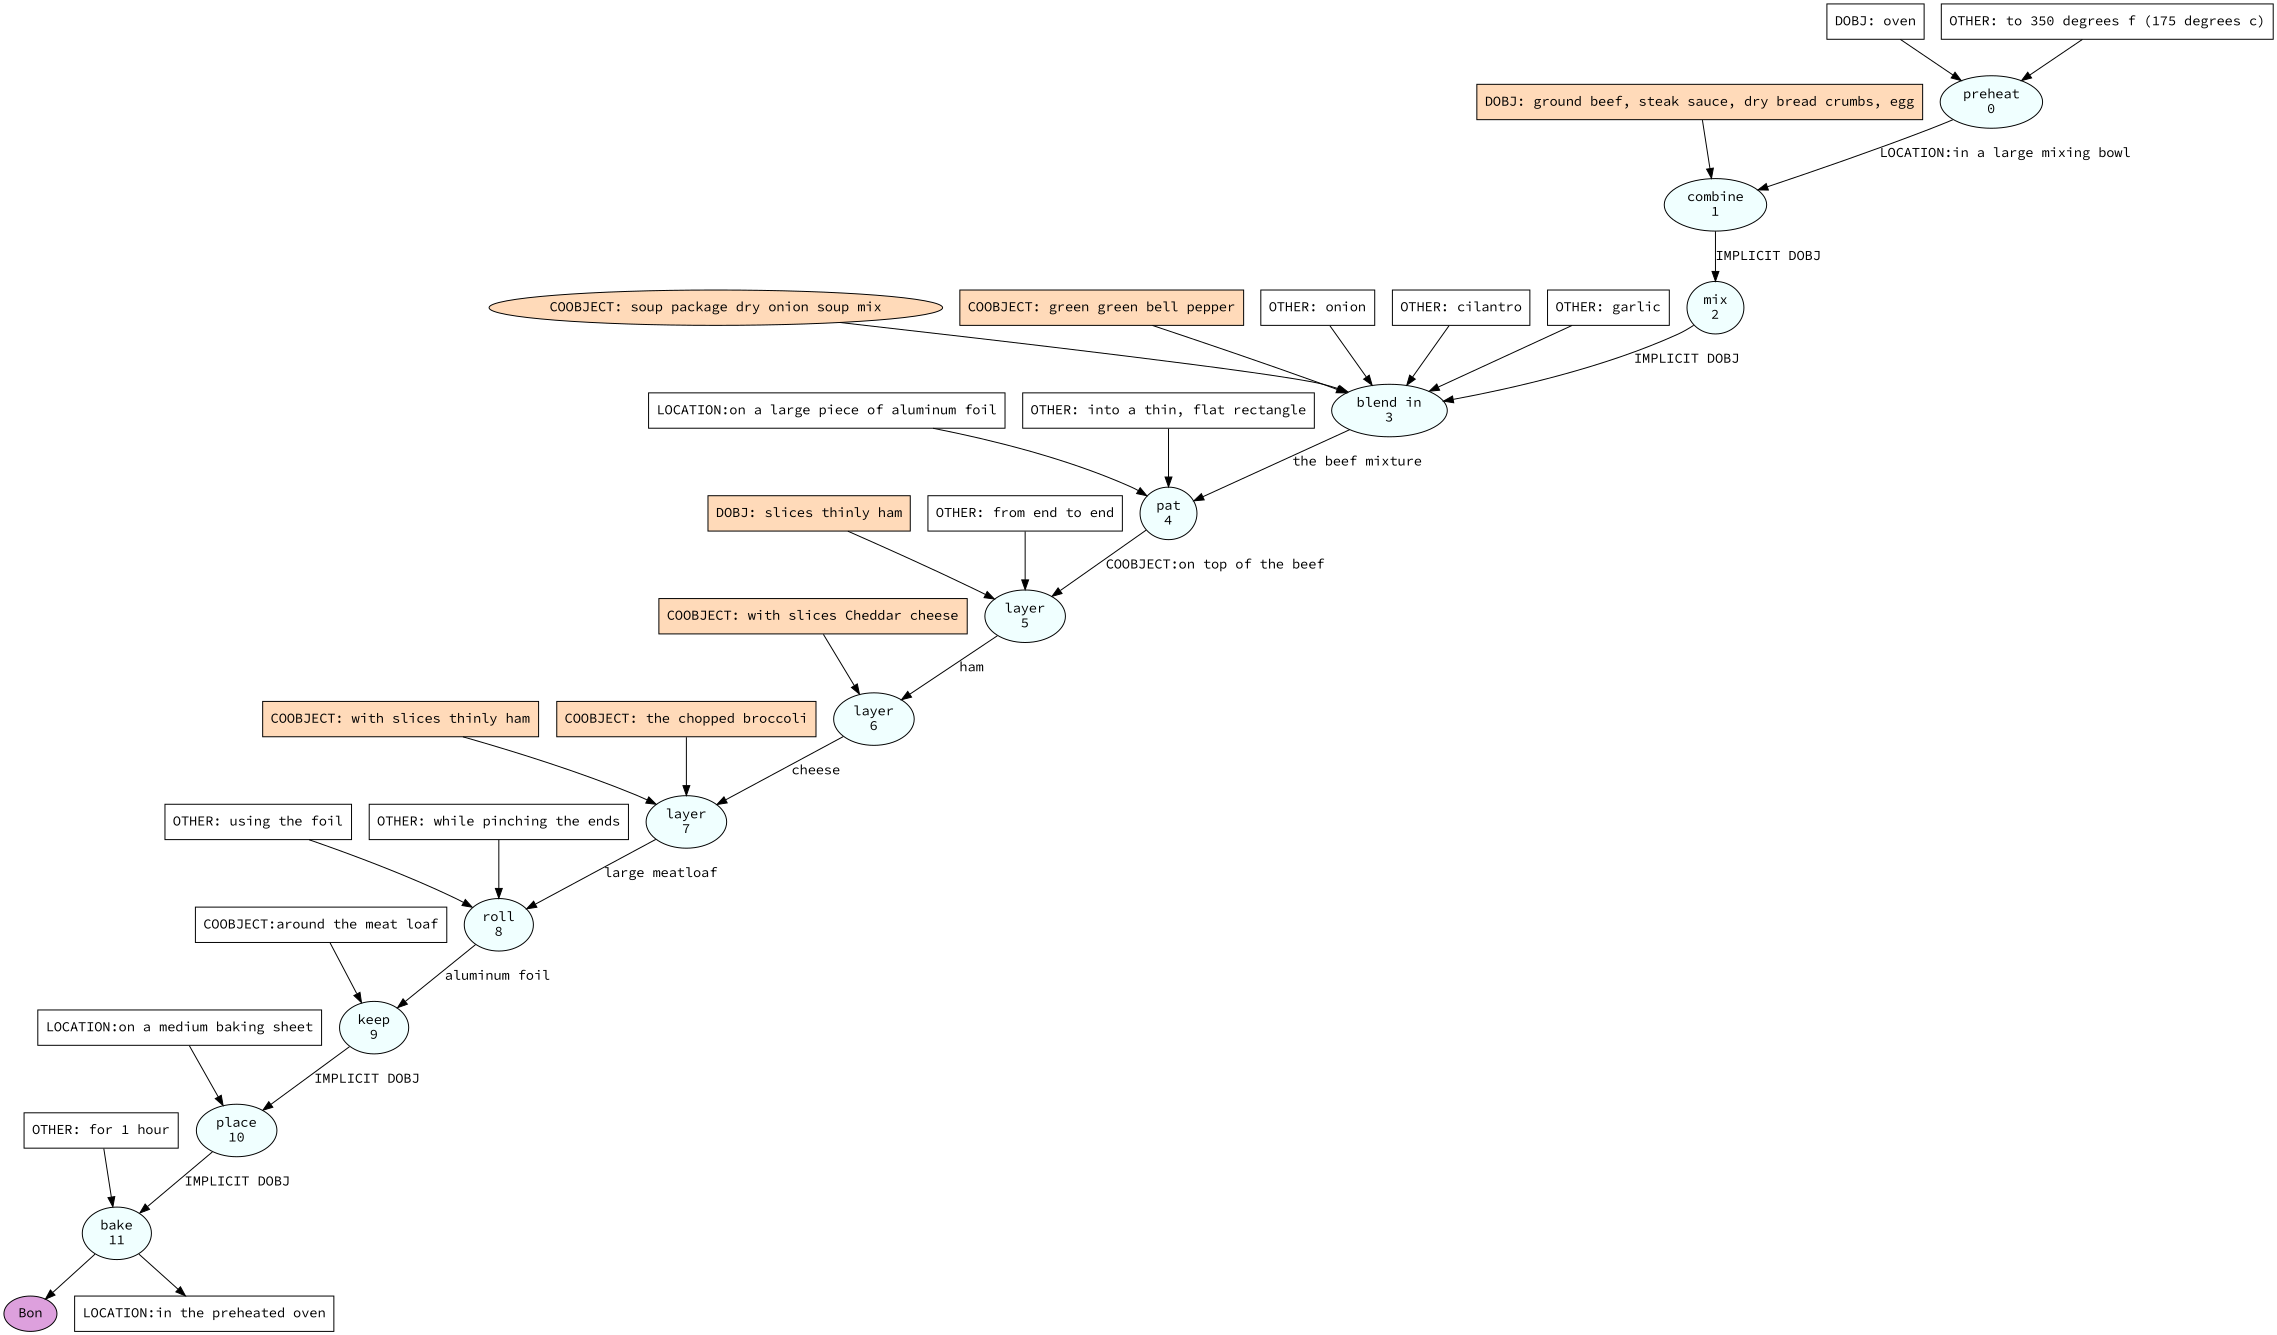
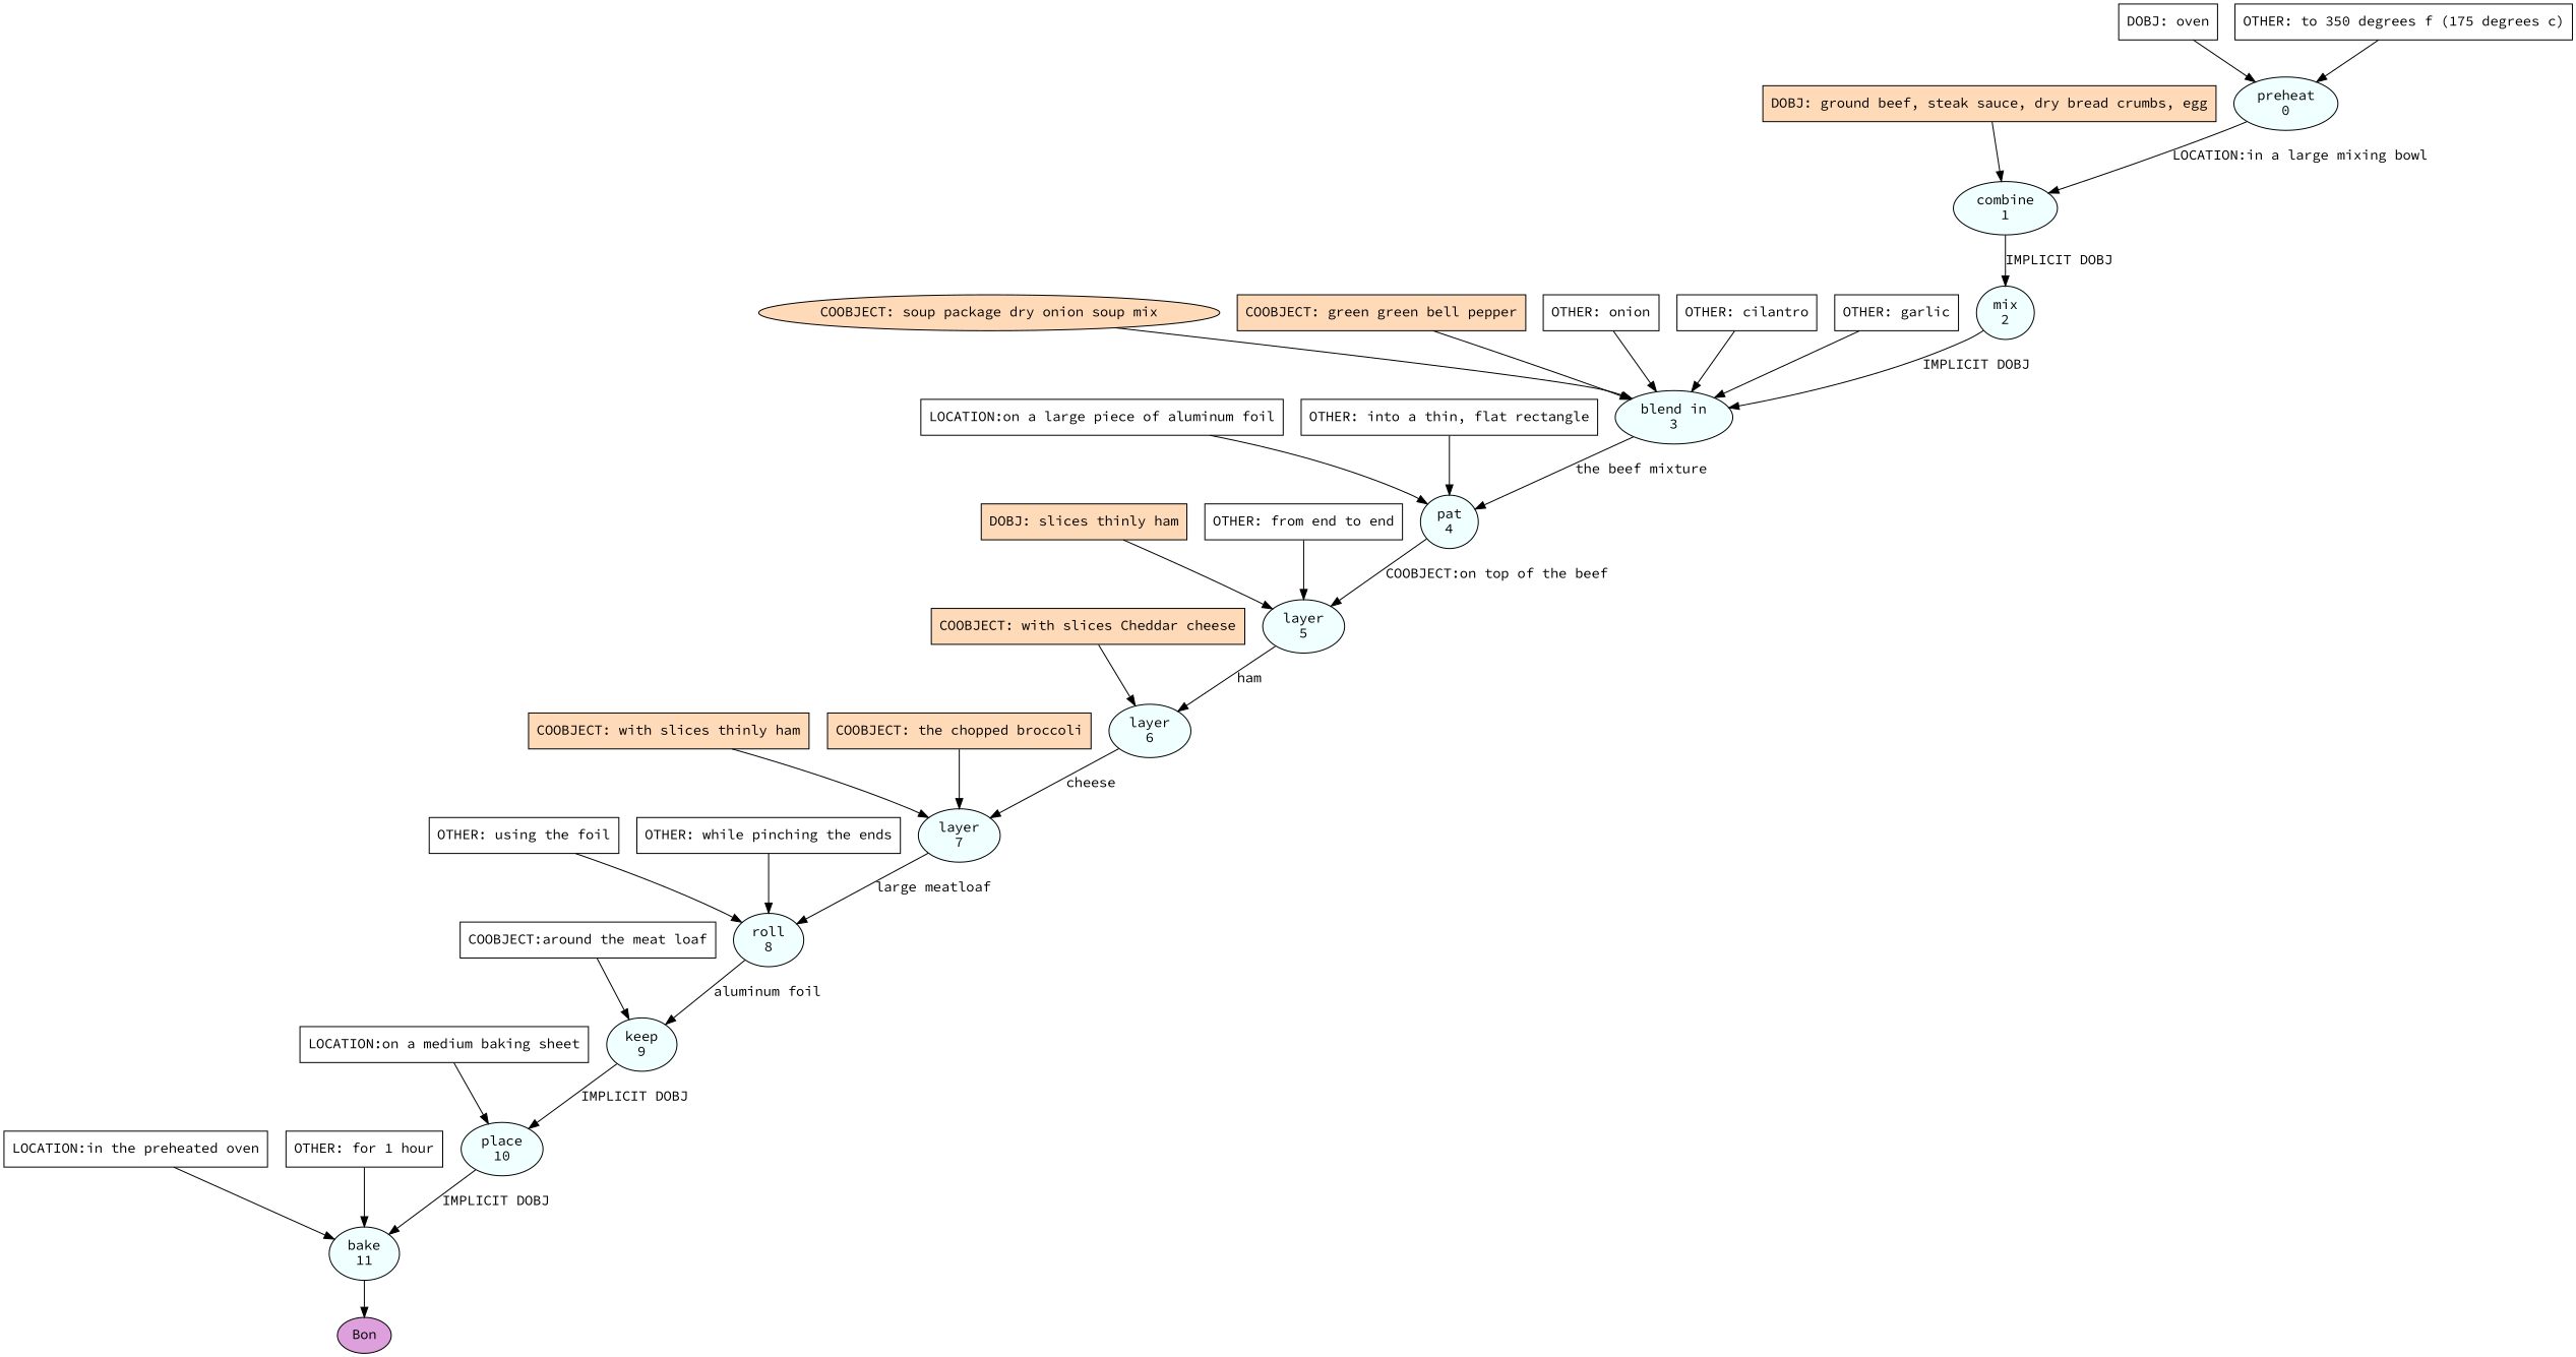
  digraph {
    fontname="Source Code Pro"
    node [fillcolor=white fontname="Source Code Pro" shape=box style=filled]
    edge [fontname="Source Code Pro"]
    n1 [fillcolor=azure label="preheat\n0" shape=oval]
    n2 [fillcolor=azure label="combine\n1" shape=oval]
    n3 [fillcolor=azure label="mix\n2" shape=oval]
    n4 [fillcolor=azure label="blend in\n3" shape=oval]
    n5 [fillcolor=azure label="pat\n4" shape=oval]
    n6 [fillcolor=azure label="layer\n5" shape=oval]
    n7 [fillcolor=azure label="layer\n6" shape=oval]
    n8 [fillcolor=azure label="layer\n7" shape=oval]
    n9 [fillcolor=azure label="roll\n8" shape=oval]
    n10 [fillcolor=azure label="keep\n9" shape=oval]
    n11 [fillcolor=azure label="place\n10" shape=oval]
    n12 [fillcolor=azure label="bake\n11" shape=oval]
    n13 [fillcolor=plum label=Bon shape=oval]
    n14 [label="DOBJ: oven"]
    n15 [label="OTHER: to 350 degrees f (175 degrees c)"]
    n16 [fillcolor=peachpuff label="DOBJ: ground beef, steak sauce, dry bread crumbs, egg"]
    n17 [fillcolor=peachpuff label="COOBJECT: soup package dry onion soup mix" shape=ellipse]
    n18 [fillcolor=peachpuff label="COOBJECT: green green bell pepper"]
    n19 [label="OTHER: onion"]
    n20 [label="OTHER: cilantro"]
    n21 [label="OTHER: garlic"]
    n22 [label="LOCATION:on a large piece of aluminum foil"]
    n23 [label="OTHER: into a thin, flat rectangle"]
    n24 [fillcolor=peachpuff label="DOBJ: slices thinly ham"]
    n25 [label="OTHER: from end to end"]
    n26 [fillcolor=peachpuff label="COOBJECT: with slices Cheddar cheese"]
    n27 [fillcolor=peachpuff label="COOBJECT: with slices thinly ham"]
    n28 [fillcolor=peachpuff label="COOBJECT: the chopped broccoli"]
    n29 [label="OTHER: using the foil"]
    n30 [label="OTHER: while pinching the ends"]
    n31 [label="COOBJECT:around the meat loaf"]
    n32 [label="LOCATION:on a medium baking sheet"]
    n33 [label="LOCATION:in the preheated oven"]
    n34 [label="OTHER: for 1 hour"]
    n1 -> n2 [label="LOCATION:in a large mixing bowl"]
    n2 -> n3 [label="IMPLICIT DOBJ"]
    n3 -> n4 [label="IMPLICIT DOBJ"]
    n4 -> n5 [label="the beef mixture"]
    n5 -> n6 [label="COOBJECT:on top of the beef"]
    n6 -> n7 [label=ham]
    n7 -> n8 [label=cheese]
    n8 -> n9 [label="large meatloaf"]
    n9 -> n10 [label="aluminum foil"]
    n10 -> n11 [label="IMPLICIT DOBJ"]
    n11 -> n12 [label="IMPLICIT DOBJ"]
    n12 -> n13
    n14 -> n1
    n15 -> n1
    n16 -> n2
    n17 -> n4
    n18 -> n4
    n19 -> n4
    n20 -> n4
    n21 -> n4
    n22 -> n5
    n23 -> n5
    n24 -> n6
    n25 -> n6
    n26 -> n7
    n27 -> n8
    n28 -> n8
    n29 -> n9
    n30 -> n9
    n31 -> n10
    n32 -> n11
-   n12 -> n33
+   n33 -> n12
    n34 -> n12
  }
